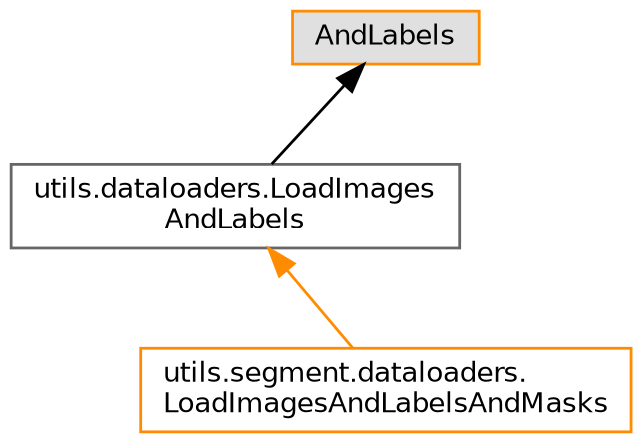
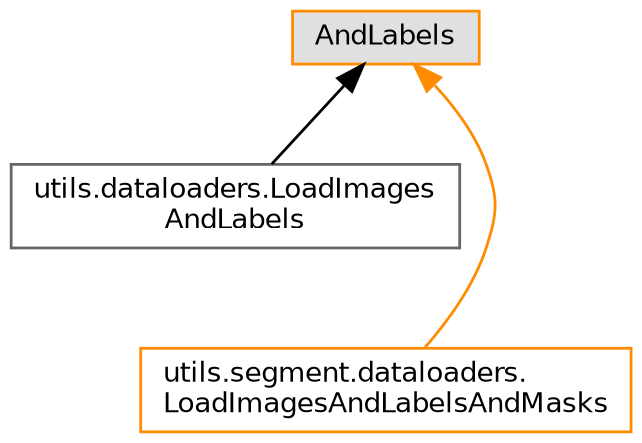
  digraph {
    rankdir=TB
    node [color=darkorange fillcolor=white fontname=Helvetica fontsize=10 shape=box style=filled]
    edge [dir=back fontname=Helvetica fontsize=10 labelfontname=Helvetica labelfontsize=10 style=solid]
    n1 [fillcolor="#E0E0E0" height=0.2 label=AndLabels width=0.4]
    n2 [color=gray40 height=0.2 label="utils.dataloaders.LoadImages\lAndLabels" width=0.4]
    n3 [height=0.2 label="utils.segment.dataloaders.\lLoadImagesAndLabelsAndMasks" width=0.4]
    n1 -> n2 [color=black]
-   n2 -> n3 [color=darkorange]
+   n1 -> n3 [color=darkorange]
  }
